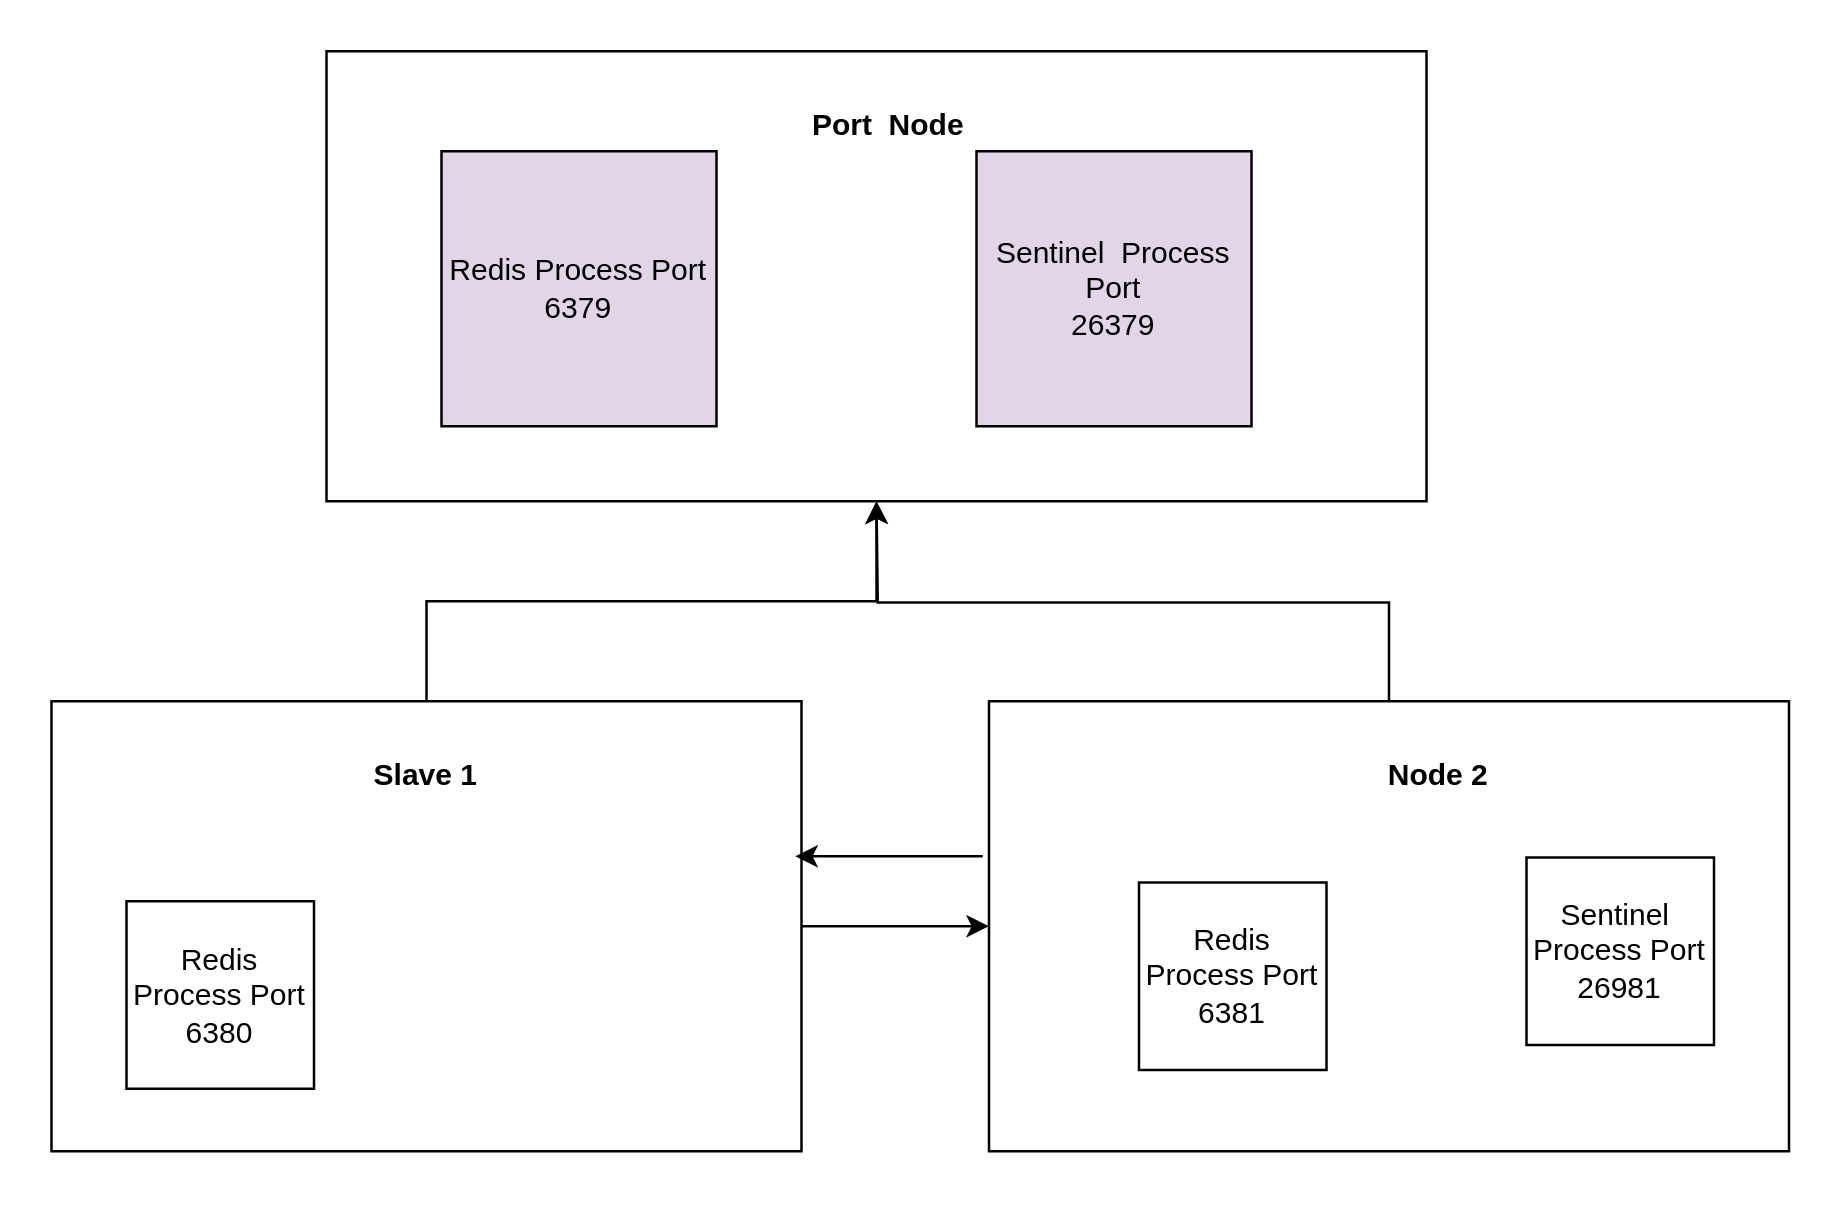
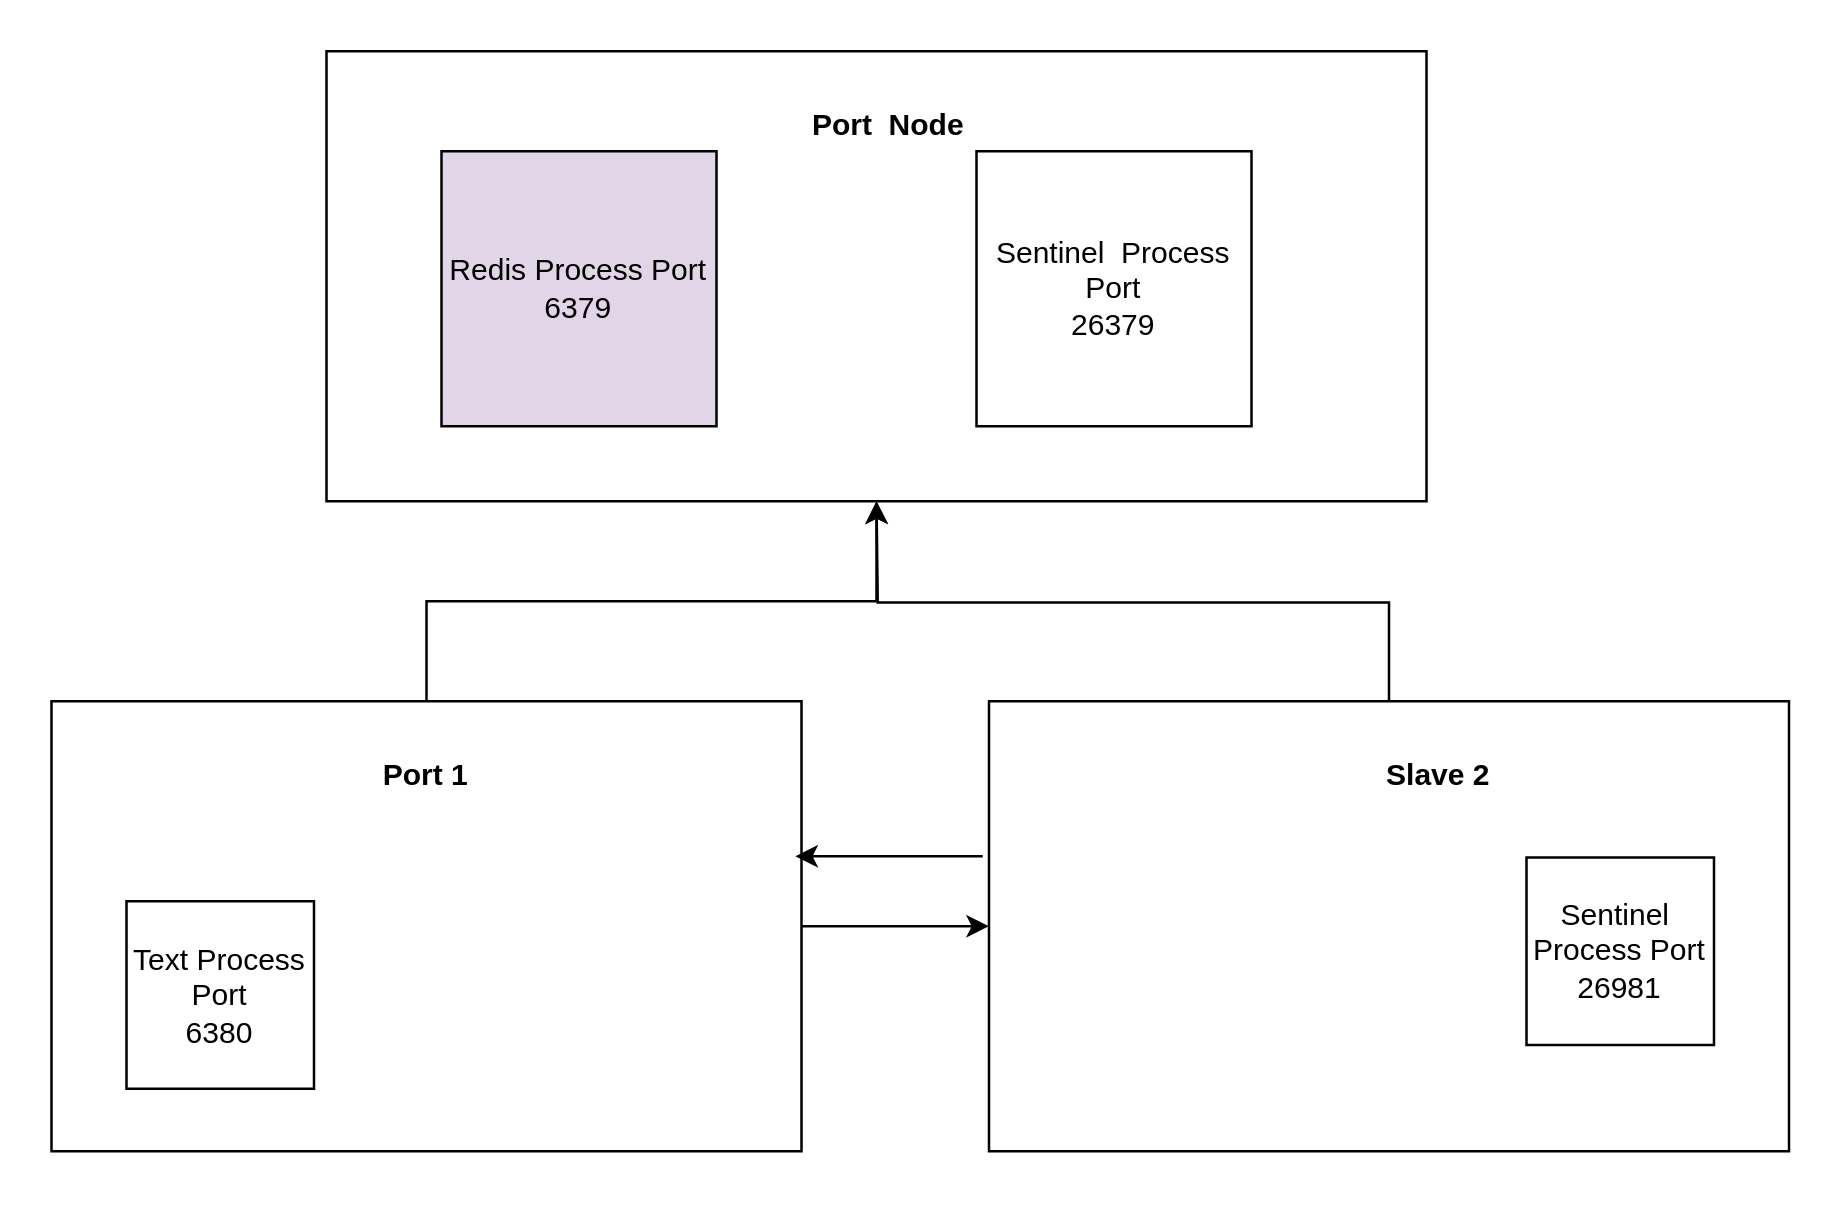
  <mxCell id="0" />
  <mxCell id="1" parent="0" />
  <mxCell id="2" value="" style="rounded=0;whiteSpace=wrap;html=1;" vertex="1" parent="1"><mxGeometry x="130" y="20" width="440" height="180" as="geometry" /></mxCell>
  <mxCell id="3" value="Port&amp;nbsp; Node" style="text;html=1;strokeColor=none;fillColor=none;align=center;verticalAlign=middle;whiteSpace=wrap;rounded=0;fontStyle=1" vertex="1" parent="1"><mxGeometry x="310" y="40" width="90" height="20" as="geometry" /></mxCell>
  <mxCell id="4" value="Redis Process Port&lt;br&gt;6379" style="whiteSpace=wrap;html=1;aspect=fixed;fillColor=#e1d5e7;" vertex="1" parent="1"><mxGeometry x="176" y="60" width="110" height="110" as="geometry" /></mxCell>
  <mxCell id="5" value="Text" style="text;html=1;resizable=0;points=[];autosize=1;align=left;verticalAlign=top;spacingTop=-4;" vertex="1" parent="1"><mxGeometry x="266" y="370" width="40" height="20" as="geometry" /></mxCell>
  <mxCell id="6" style="edgeStyle=orthogonalEdgeStyle;rounded=0;orthogonalLoop=1;jettySize=auto;html=1;exitX=0.5;exitY=0;exitDx=0;exitDy=0;" edge="1" parent="1" source="7"><mxGeometry relative="1" as="geometry"><mxPoint x="350" y="200" as="targetPoint" /></mxGeometry></mxCell>
  <mxCell id="7" value="" style="rounded=0;whiteSpace=wrap;html=1;" vertex="1" parent="1"><mxGeometry x="395" y="280" width="320" height="180" as="geometry" /></mxCell>
  <mxCell id="8" style="edgeStyle=orthogonalEdgeStyle;rounded=0;orthogonalLoop=1;jettySize=auto;html=1;exitX=0.5;exitY=0;exitDx=0;exitDy=0;entryX=0.5;entryY=1;entryDx=0;entryDy=0;" edge="1" parent="1" source="10" target="2"><mxGeometry relative="1" as="geometry" /></mxCell>
  <mxCell id="9" style="edgeStyle=orthogonalEdgeStyle;rounded=0;orthogonalLoop=1;jettySize=auto;html=1;exitX=1;exitY=0.5;exitDx=0;exitDy=0;entryX=0;entryY=0.5;entryDx=0;entryDy=0;" edge="1" parent="1" source="10" target="7"><mxGeometry relative="1" as="geometry" /></mxCell>
  <mxCell id="10" value="" style="rounded=0;whiteSpace=wrap;html=1;" vertex="1" parent="1"><mxGeometry x="20" y="280" width="300" height="180" as="geometry" /></mxCell>
- <mxCell id="11" value="Redis Process Port&lt;br&gt;6380" style="whiteSpace=wrap;html=1;aspect=fixed;" vertex="1" parent="1"><mxGeometry x="50" y="360" width="75" height="75" as="geometry" /></mxCell>
- <mxCell id="12" value="Redis Process Port&lt;br&gt;6381" style="whiteSpace=wrap;html=1;aspect=fixed;" vertex="1" parent="1"><mxGeometry x="455" y="352.5" width="75" height="75" as="geometry" /></mxCell>
- <mxCell id="13" value="Slave 1" style="text;html=1;strokeColor=none;fillColor=none;align=center;verticalAlign=middle;whiteSpace=wrap;rounded=0;fontStyle=1" vertex="1" parent="1"><mxGeometry x="125" y="300" width="90" height="20" as="geometry" /></mxCell>
- <mxCell id="14" value="Node 2" style="text;html=1;strokeColor=none;fillColor=none;align=center;verticalAlign=middle;whiteSpace=wrap;rounded=0;fontStyle=1" vertex="1" parent="1"><mxGeometry x="530" y="300" width="90" height="20" as="geometry" /></mxCell>
- <mxCell id="15" value="Sentinel&amp;nbsp; Process Port&lt;br&gt;26379" style="whiteSpace=wrap;html=1;aspect=fixed;fillColor=#e1d5e7;" vertex="1" parent="1"><mxGeometry x="390" y="60" width="110" height="110" as="geometry" /></mxCell>
+ <mxCell id="11" value="Text Process Port&lt;br&gt;6380" style="whiteSpace=wrap;html=1;aspect=fixed;" vertex="1" parent="1"><mxGeometry x="50" y="360" width="75" height="75" as="geometry" /></mxCell>
+ <mxCell id="13" value="Port 1" style="text;html=1;strokeColor=none;fillColor=none;align=center;verticalAlign=middle;whiteSpace=wrap;rounded=0;fontStyle=1" vertex="1" parent="1"><mxGeometry x="125" y="300" width="90" height="20" as="geometry" /></mxCell>
+ <mxCell id="14" value="Slave 2" style="text;html=1;strokeColor=none;fillColor=none;align=center;verticalAlign=middle;whiteSpace=wrap;rounded=0;fontStyle=1" vertex="1" parent="1"><mxGeometry x="530" y="300" width="90" height="20" as="geometry" /></mxCell>
+ <mxCell id="15" value="Sentinel&amp;nbsp; Process Port&lt;br&gt;26379" style="whiteSpace=wrap;html=1;aspect=fixed;" vertex="1" parent="1"><mxGeometry x="390" y="60" width="110" height="110" as="geometry" /></mxCell>
  <mxCell id="16" value="Sentinel&amp;nbsp; Process Port&lt;br&gt;26981" style="whiteSpace=wrap;html=1;aspect=fixed;" vertex="1" parent="1"><mxGeometry x="610" y="342.5" width="75" height="75" as="geometry" /></mxCell>
  <mxCell id="17" style="edgeStyle=orthogonalEdgeStyle;rounded=0;orthogonalLoop=1;jettySize=auto;html=1;exitX=1;exitY=0.5;exitDx=0;exitDy=0;entryX=0;entryY=0.5;entryDx=0;entryDy=0;" edge="1" parent="1"><mxGeometry relative="1" as="geometry"><mxPoint x="392.5" y="342" as="sourcePoint" /><mxPoint x="317.5" y="342" as="targetPoint" /></mxGeometry></mxCell>
